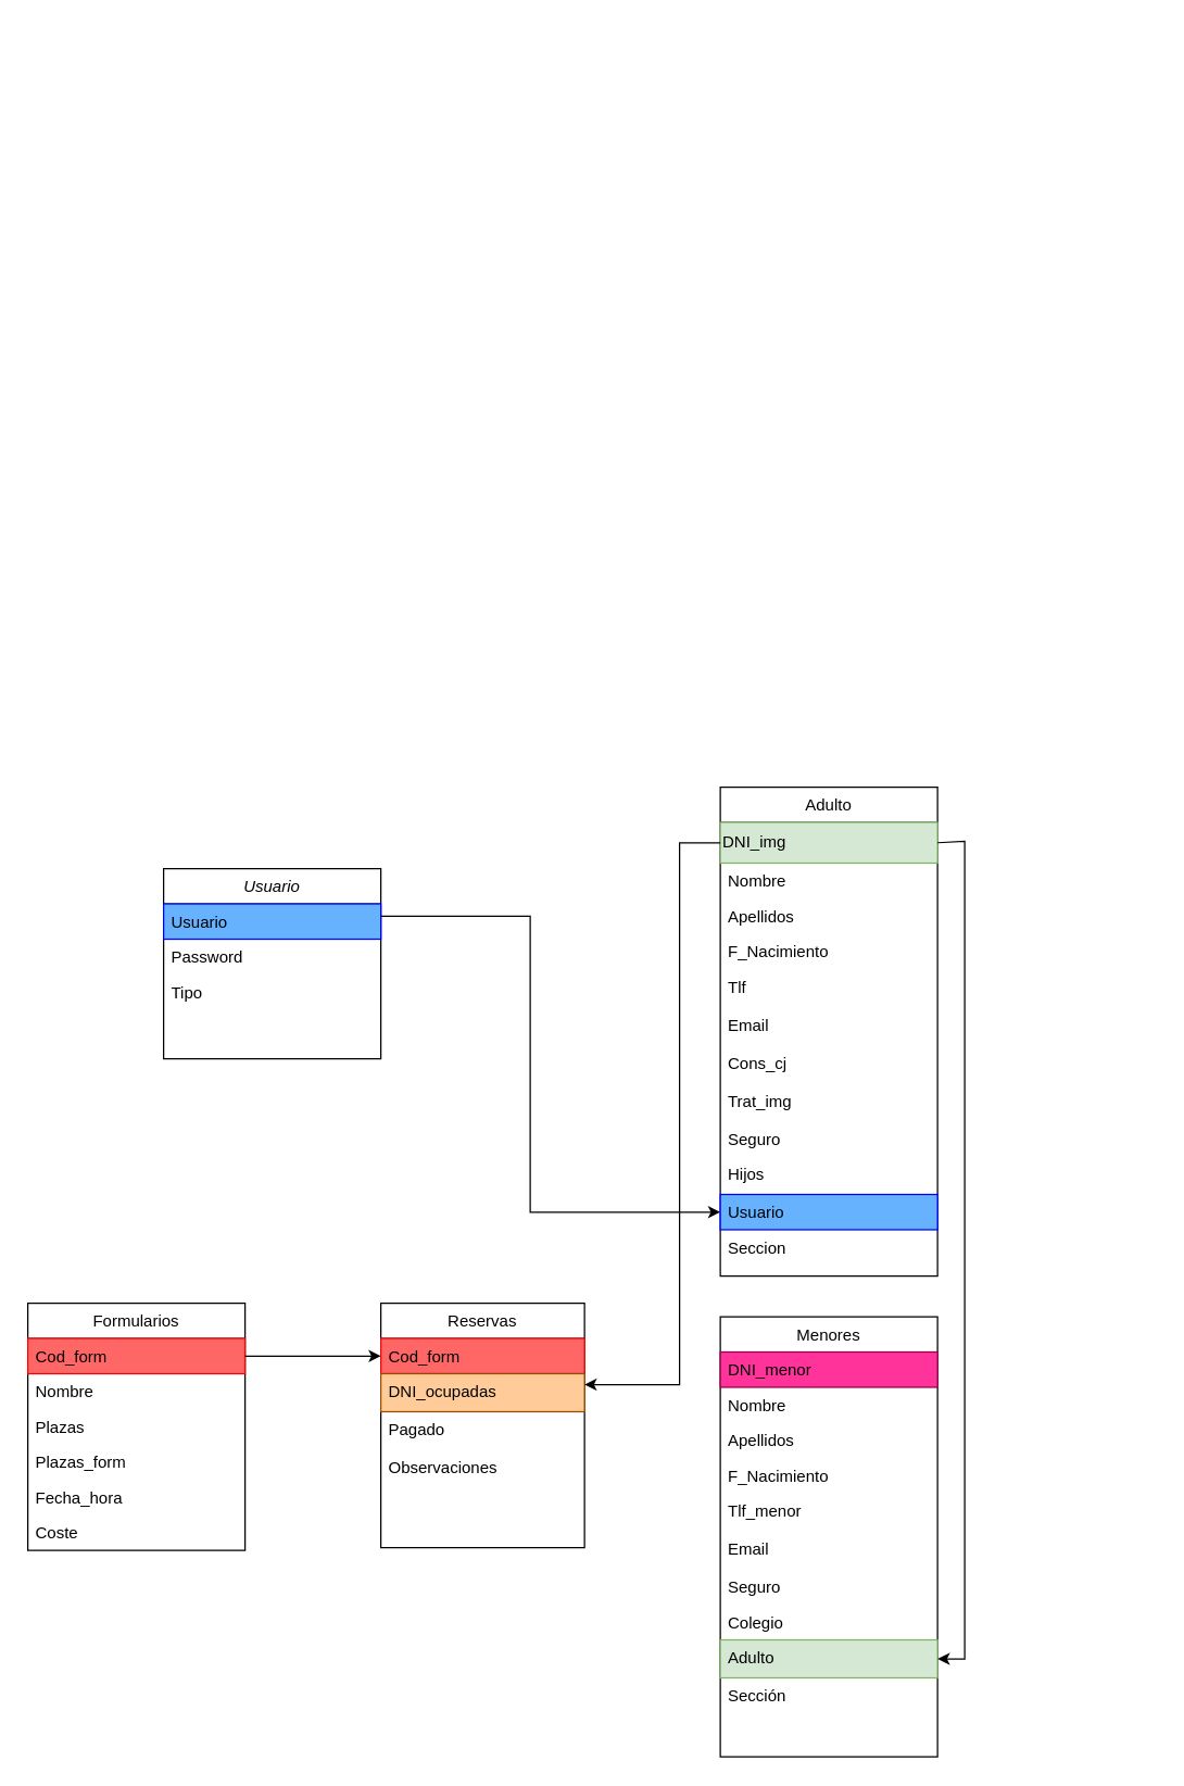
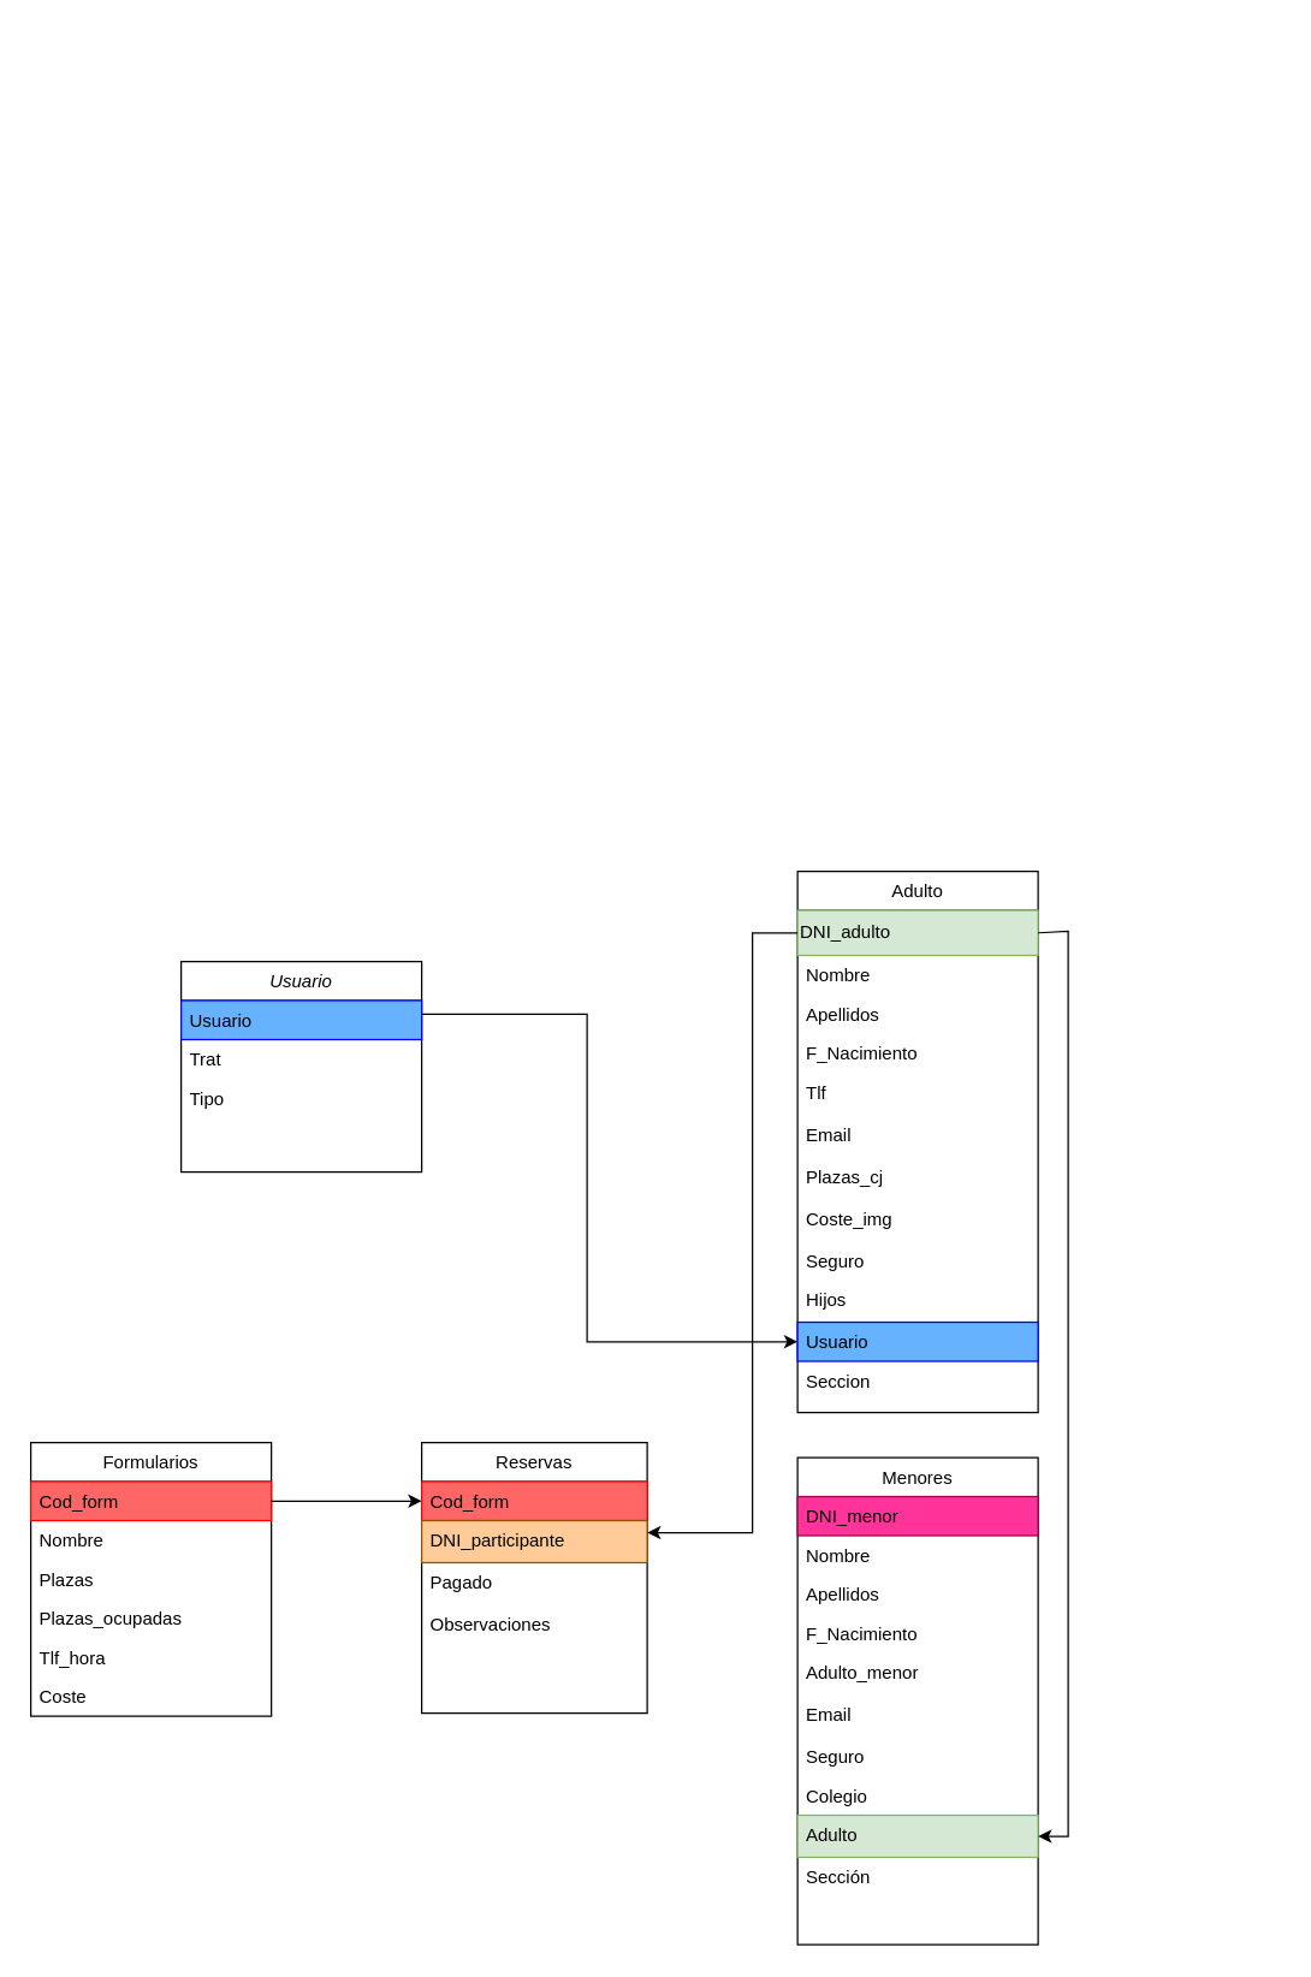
  <mxCell id="0" />
  <mxCell id="1" parent="0" />
  <mxCell id="2" style="edgeStyle=orthogonalEdgeStyle;rounded=0;orthogonalLoop=1;jettySize=auto;html=1;entryX=1;entryY=0.5;entryDx=0;entryDy=0;" edge="1" parent="1"><mxGeometry relative="1" as="geometry"><mxPoint x="850" y="20" as="sourcePoint" /></mxGeometry></mxCell>
  <mxCell id="3" value="Usuario" style="swimlane;fontStyle=2;align=center;verticalAlign=top;childLayout=stackLayout;horizontal=1;startSize=26;horizontalStack=0;resizeParent=1;resizeLast=0;collapsible=1;marginBottom=0;rounded=0;shadow=0;strokeWidth=1;" vertex="1" parent="1"><mxGeometry x="120" y="639" width="160" height="140" as="geometry"><mxRectangle x="230" y="140" width="160" height="26" as="alternateBounds" /></mxGeometry></mxCell>
  <mxCell id="4" value="Usuario" style="text;align=left;verticalAlign=top;spacingLeft=4;spacingRight=4;overflow=hidden;rotatable=0;points=[[0,0.5],[1,0.5]];portConstraint=eastwest;strokeColor=#0000FF;fillColor=#66B2FF;" vertex="1" parent="3"><mxGeometry y="26" width="160" height="26" as="geometry" /></mxCell>
- <mxCell id="5" value="Password" style="text;align=left;verticalAlign=top;spacingLeft=4;spacingRight=4;overflow=hidden;rotatable=0;points=[[0,0.5],[1,0.5]];portConstraint=eastwest;rounded=0;shadow=0;html=0;" vertex="1" parent="3"><mxGeometry y="52" width="160" height="26" as="geometry" /></mxCell>
+ <mxCell id="5" value="Trat" style="text;align=left;verticalAlign=top;spacingLeft=4;spacingRight=4;overflow=hidden;rotatable=0;points=[[0,0.5],[1,0.5]];portConstraint=eastwest;rounded=0;shadow=0;html=0;" vertex="1" parent="3"><mxGeometry y="52" width="160" height="26" as="geometry" /></mxCell>
  <mxCell id="6" value="Tipo" style="text;align=left;verticalAlign=top;spacingLeft=4;spacingRight=4;overflow=hidden;rotatable=0;points=[[0,0.5],[1,0.5]];portConstraint=eastwest;rounded=0;shadow=0;html=0;" vertex="1" parent="3"><mxGeometry y="78" width="160" height="26" as="geometry" /></mxCell>
  <mxCell id="7" value="Adulto" style="swimlane;fontStyle=0;align=center;verticalAlign=top;childLayout=stackLayout;horizontal=1;startSize=26;horizontalStack=0;resizeParent=1;resizeLast=0;collapsible=1;marginBottom=0;rounded=0;shadow=0;strokeWidth=1;" vertex="1" parent="1"><mxGeometry x="530" y="579" width="160" height="360" as="geometry"><mxRectangle x="550" y="140" width="160" height="26" as="alternateBounds" /></mxGeometry></mxCell>
- <mxCell id="8" value="DNI_img" style="text;html=1;strokeColor=#82b366;fillColor=#d5e8d4;align=left;verticalAlign=middle;whiteSpace=wrap;rounded=0;" vertex="1" parent="7"><mxGeometry y="26" width="160" height="30" as="geometry" /></mxCell>
+ <mxCell id="8" value="DNI_adulto" style="text;html=1;strokeColor=#82b366;fillColor=#d5e8d4;align=left;verticalAlign=middle;whiteSpace=wrap;rounded=0;" vertex="1" parent="7"><mxGeometry y="26" width="160" height="30" as="geometry" /></mxCell>
  <mxCell id="9" value="Nombre" style="text;align=left;verticalAlign=top;spacingLeft=4;spacingRight=4;overflow=hidden;rotatable=0;points=[[0,0.5],[1,0.5]];portConstraint=eastwest;" vertex="1" parent="7"><mxGeometry y="56" width="160" height="26" as="geometry" /></mxCell>
  <mxCell id="10" value="Apellidos" style="text;align=left;verticalAlign=top;spacingLeft=4;spacingRight=4;overflow=hidden;rotatable=0;points=[[0,0.5],[1,0.5]];portConstraint=eastwest;rounded=0;shadow=0;html=0;" vertex="1" parent="7"><mxGeometry y="82" width="160" height="26" as="geometry" /></mxCell>
  <mxCell id="11" value="F_Nacimiento" style="text;align=left;verticalAlign=top;spacingLeft=4;spacingRight=4;overflow=hidden;rotatable=0;points=[[0,0.5],[1,0.5]];portConstraint=eastwest;rounded=0;shadow=0;html=0;" vertex="1" parent="7"><mxGeometry y="108" width="160" height="26" as="geometry" /></mxCell>
  <mxCell id="12" value="Tlf" style="text;align=left;verticalAlign=top;spacingLeft=4;spacingRight=4;overflow=hidden;rotatable=0;points=[[0,0.5],[1,0.5]];portConstraint=eastwest;" vertex="1" parent="7"><mxGeometry y="134" width="160" height="28" as="geometry" /></mxCell>
  <mxCell id="13" value="Email" style="text;align=left;verticalAlign=top;spacingLeft=4;spacingRight=4;overflow=hidden;rotatable=0;points=[[0,0.5],[1,0.5]];portConstraint=eastwest;" vertex="1" parent="7"><mxGeometry y="162" width="160" height="28" as="geometry" /></mxCell>
- <mxCell id="14" value="Cons_cj" style="text;align=left;verticalAlign=top;spacingLeft=4;spacingRight=4;overflow=hidden;rotatable=0;points=[[0,0.5],[1,0.5]];portConstraint=eastwest;" vertex="1" parent="7"><mxGeometry y="190" width="160" height="28" as="geometry" /></mxCell>
- <mxCell id="15" value="Trat_img" style="text;align=left;verticalAlign=top;spacingLeft=4;spacingRight=4;overflow=hidden;rotatable=0;points=[[0,0.5],[1,0.5]];portConstraint=eastwest;" vertex="1" parent="7"><mxGeometry y="218" width="160" height="28" as="geometry" /></mxCell>
+ <mxCell id="14" value="Plazas_cj" style="text;align=left;verticalAlign=top;spacingLeft=4;spacingRight=4;overflow=hidden;rotatable=0;points=[[0,0.5],[1,0.5]];portConstraint=eastwest;" vertex="1" parent="7"><mxGeometry y="190" width="160" height="28" as="geometry" /></mxCell>
+ <mxCell id="15" value="Coste_img" style="text;align=left;verticalAlign=top;spacingLeft=4;spacingRight=4;overflow=hidden;rotatable=0;points=[[0,0.5],[1,0.5]];portConstraint=eastwest;" vertex="1" parent="7"><mxGeometry y="218" width="160" height="28" as="geometry" /></mxCell>
  <mxCell id="16" value="Seguro" style="text;align=left;verticalAlign=top;spacingLeft=4;spacingRight=4;overflow=hidden;rotatable=0;points=[[0,0.5],[1,0.5]];portConstraint=eastwest;rounded=0;shadow=0;html=0;" vertex="1" parent="7"><mxGeometry y="246" width="160" height="26" as="geometry" /></mxCell>
  <mxCell id="17" value="Hijos" style="text;align=left;verticalAlign=top;spacingLeft=4;spacingRight=4;overflow=hidden;rotatable=0;points=[[0,0.5],[1,0.5]];portConstraint=eastwest;" vertex="1" parent="7"><mxGeometry y="272" width="160" height="28" as="geometry" /></mxCell>
  <mxCell id="18" value="Usuario" style="text;align=left;verticalAlign=top;spacingLeft=4;spacingRight=4;overflow=hidden;rotatable=0;points=[[0,0.5],[1,0.5]];portConstraint=eastwest;strokeColor=#0000FF;fillColor=#66B2FF;" vertex="1" parent="7"><mxGeometry y="300" width="160" height="26" as="geometry" /></mxCell>
  <mxCell id="19" value="Seccion" style="text;align=left;verticalAlign=top;spacingLeft=4;spacingRight=4;overflow=hidden;rotatable=0;points=[[0,0.5],[1,0.5]];portConstraint=eastwest;" vertex="1" parent="7"><mxGeometry y="326" width="160" height="28" as="geometry" /></mxCell>
  <mxCell id="20" value="Menores" style="swimlane;fontStyle=0;align=center;verticalAlign=top;childLayout=stackLayout;horizontal=1;startSize=26;horizontalStack=0;resizeParent=1;resizeLast=0;collapsible=1;marginBottom=0;rounded=0;shadow=0;strokeWidth=1;" vertex="1" parent="1"><mxGeometry x="530" y="969" width="160" height="324" as="geometry"><mxRectangle x="550" y="140" width="160" height="26" as="alternateBounds" /></mxGeometry></mxCell>
  <mxCell id="21" value="DNI_menor" style="text;align=left;verticalAlign=top;spacingLeft=4;spacingRight=4;overflow=hidden;rotatable=0;points=[[0,0.5],[1,0.5]];portConstraint=eastwest;rounded=0;shadow=0;html=0;fillColor=#FF3399;strokeColor=#99004D;" vertex="1" parent="20"><mxGeometry y="26" width="160" height="26" as="geometry" /></mxCell>
  <mxCell id="22" value="Nombre" style="text;align=left;verticalAlign=top;spacingLeft=4;spacingRight=4;overflow=hidden;rotatable=0;points=[[0,0.5],[1,0.5]];portConstraint=eastwest;" vertex="1" parent="20"><mxGeometry y="52" width="160" height="26" as="geometry" /></mxCell>
  <mxCell id="23" value="Apellidos" style="text;align=left;verticalAlign=top;spacingLeft=4;spacingRight=4;overflow=hidden;rotatable=0;points=[[0,0.5],[1,0.5]];portConstraint=eastwest;rounded=0;shadow=0;html=0;" vertex="1" parent="20"><mxGeometry y="78" width="160" height="26" as="geometry" /></mxCell>
  <mxCell id="24" value="F_Nacimiento" style="text;align=left;verticalAlign=top;spacingLeft=4;spacingRight=4;overflow=hidden;rotatable=0;points=[[0,0.5],[1,0.5]];portConstraint=eastwest;rounded=0;shadow=0;html=0;" vertex="1" parent="20"><mxGeometry y="104" width="160" height="26" as="geometry" /></mxCell>
- <mxCell id="25" value="Tlf_menor" style="text;align=left;verticalAlign=top;spacingLeft=4;spacingRight=4;overflow=hidden;rotatable=0;points=[[0,0.5],[1,0.5]];portConstraint=eastwest;" vertex="1" parent="20"><mxGeometry y="130" width="160" height="28" as="geometry" /></mxCell>
+ <mxCell id="25" value="Adulto_menor" style="text;align=left;verticalAlign=top;spacingLeft=4;spacingRight=4;overflow=hidden;rotatable=0;points=[[0,0.5],[1,0.5]];portConstraint=eastwest;" vertex="1" parent="20"><mxGeometry y="130" width="160" height="28" as="geometry" /></mxCell>
  <mxCell id="26" value="Email" style="text;align=left;verticalAlign=top;spacingLeft=4;spacingRight=4;overflow=hidden;rotatable=0;points=[[0,0.5],[1,0.5]];portConstraint=eastwest;" vertex="1" parent="20"><mxGeometry y="158" width="160" height="28" as="geometry" /></mxCell>
  <mxCell id="27" value="Seguro" style="text;align=left;verticalAlign=top;spacingLeft=4;spacingRight=4;overflow=hidden;rotatable=0;points=[[0,0.5],[1,0.5]];portConstraint=eastwest;rounded=0;shadow=0;html=0;" vertex="1" parent="20"><mxGeometry y="186" width="160" height="26" as="geometry" /></mxCell>
  <mxCell id="28" value="Colegio" style="text;align=left;verticalAlign=top;spacingLeft=4;spacingRight=4;overflow=hidden;rotatable=0;points=[[0,0.5],[1,0.5]];portConstraint=eastwest;" vertex="1" parent="20"><mxGeometry y="212" width="160" height="26" as="geometry" /></mxCell>
  <mxCell id="29" value="Adulto" style="text;align=left;verticalAlign=top;spacingLeft=4;spacingRight=4;overflow=hidden;rotatable=0;points=[[0,0.5],[1,0.5]];portConstraint=eastwest;fillColor=#d5e8d4;strokeColor=#82b366;" vertex="1" parent="20"><mxGeometry y="238" width="160" height="28" as="geometry" /></mxCell>
  <mxCell id="30" value="Sección" style="text;align=left;verticalAlign=top;spacingLeft=4;spacingRight=4;overflow=hidden;rotatable=0;points=[[0,0.5],[1,0.5]];portConstraint=eastwest;" vertex="1" parent="20"><mxGeometry y="266" width="160" height="28" as="geometry" /></mxCell>
  <mxCell id="31" style="edgeStyle=orthogonalEdgeStyle;rounded=0;orthogonalLoop=1;jettySize=auto;html=1;exitX=0.5;exitY=1;exitDx=0;exitDy=0;entryX=0.5;entryY=1;entryDx=0;entryDy=0;" edge="1" parent="20" source="20"><mxGeometry relative="1" as="geometry"><mxPoint x="80" y="324" as="targetPoint" /></mxGeometry></mxCell>
  <mxCell id="32" value="Reservas" style="swimlane;fontStyle=0;align=center;verticalAlign=top;childLayout=stackLayout;horizontal=1;startSize=26;horizontalStack=0;resizeParent=1;resizeLast=0;collapsible=1;marginBottom=0;rounded=0;shadow=0;strokeWidth=1;" vertex="1" parent="1"><mxGeometry x="280" y="959" width="150" height="180" as="geometry"><mxRectangle x="550" y="140" width="160" height="26" as="alternateBounds" /></mxGeometry></mxCell>
  <mxCell id="33" value="Cod_form" style="text;align=left;verticalAlign=top;spacingLeft=4;spacingRight=4;overflow=hidden;rotatable=0;points=[[0,0.5],[1,0.5]];portConstraint=eastwest;fillColor=#FF6666;strokeColor=#FF0000;shadow=0;" vertex="1" parent="32"><mxGeometry y="26" width="150" height="26" as="geometry" /></mxCell>
- <mxCell id="34" value="DNI_ocupadas" style="text;align=left;verticalAlign=top;spacingLeft=4;spacingRight=4;overflow=hidden;rotatable=0;points=[[0,0.5],[1,0.5]];portConstraint=eastwest;strokeColor=#994C00;fillColor=#FFCC99;" vertex="1" parent="32"><mxGeometry y="52" width="150" height="28" as="geometry" /></mxCell>
+ <mxCell id="34" value="DNI_participante" style="text;align=left;verticalAlign=top;spacingLeft=4;spacingRight=4;overflow=hidden;rotatable=0;points=[[0,0.5],[1,0.5]];portConstraint=eastwest;strokeColor=#994C00;fillColor=#FFCC99;" vertex="1" parent="32"><mxGeometry y="52" width="150" height="28" as="geometry" /></mxCell>
  <mxCell id="35" value="Pagado" style="text;align=left;verticalAlign=top;spacingLeft=4;spacingRight=4;overflow=hidden;rotatable=0;points=[[0,0.5],[1,0.5]];portConstraint=eastwest;" vertex="1" parent="32"><mxGeometry y="80" width="150" height="28" as="geometry" /></mxCell>
  <mxCell id="36" value="Observaciones" style="text;align=left;verticalAlign=top;spacingLeft=4;spacingRight=4;overflow=hidden;rotatable=0;points=[[0,0.5],[1,0.5]];portConstraint=eastwest;" vertex="1" parent="32"><mxGeometry y="108" width="150" height="28" as="geometry" /></mxCell>
  <mxCell id="37" value="" style="endArrow=classic;html=1;rounded=0;exitX=1;exitY=0.25;exitDx=0;exitDy=0;entryX=0;entryY=0.5;entryDx=0;entryDy=0;" edge="1" parent="1" source="3" target="18"><mxGeometry width="50" height="50" relative="1" as="geometry"><mxPoint x="370" y="909" as="sourcePoint" /><mxPoint x="520" y="899" as="targetPoint" /><Array as="points"><mxPoint x="390" y="674" /><mxPoint x="390" y="892" /></Array></mxGeometry></mxCell>
  <mxCell id="38" value="Formularios" style="swimlane;fontStyle=0;align=center;verticalAlign=top;childLayout=stackLayout;horizontal=1;startSize=26;horizontalStack=0;resizeParent=1;resizeLast=0;collapsible=1;marginBottom=0;rounded=0;shadow=0;strokeWidth=1;" vertex="1" parent="1"><mxGeometry x="20" y="959" width="160" height="182" as="geometry"><mxRectangle x="550" y="140" width="160" height="26" as="alternateBounds" /></mxGeometry></mxCell>
  <mxCell id="39" value="Cod_form" style="text;align=left;verticalAlign=top;spacingLeft=4;spacingRight=4;overflow=hidden;rotatable=0;points=[[0,0.5],[1,0.5]];portConstraint=eastwest;fillColor=#FF6666;strokeColor=#FF0000;shadow=0;" vertex="1" parent="38"><mxGeometry y="26" width="160" height="26" as="geometry" /></mxCell>
  <mxCell id="40" value="Nombre" style="text;align=left;verticalAlign=top;spacingLeft=4;spacingRight=4;overflow=hidden;rotatable=0;points=[[0,0.5],[1,0.5]];portConstraint=eastwest;" vertex="1" parent="38"><mxGeometry y="52" width="160" height="26" as="geometry" /></mxCell>
  <mxCell id="41" value="Plazas" style="text;align=left;verticalAlign=top;spacingLeft=4;spacingRight=4;overflow=hidden;rotatable=0;points=[[0,0.5],[1,0.5]];portConstraint=eastwest;rounded=0;shadow=0;html=0;" vertex="1" parent="38"><mxGeometry y="78" width="160" height="26" as="geometry" /></mxCell>
- <mxCell id="42" value="Plazas_form" style="text;align=left;verticalAlign=top;spacingLeft=4;spacingRight=4;overflow=hidden;rotatable=0;points=[[0,0.5],[1,0.5]];portConstraint=eastwest;rounded=0;shadow=0;html=0;" vertex="1" parent="38"><mxGeometry y="104" width="160" height="26" as="geometry" /></mxCell>
- <mxCell id="43" value="Fecha_hora" style="text;align=left;verticalAlign=top;spacingLeft=4;spacingRight=4;overflow=hidden;rotatable=0;points=[[0,0.5],[1,0.5]];portConstraint=eastwest;" vertex="1" parent="38"><mxGeometry y="130" width="160" height="26" as="geometry" /></mxCell>
+ <mxCell id="42" value="Plazas_ocupadas" style="text;align=left;verticalAlign=top;spacingLeft=4;spacingRight=4;overflow=hidden;rotatable=0;points=[[0,0.5],[1,0.5]];portConstraint=eastwest;rounded=0;shadow=0;html=0;" vertex="1" parent="38"><mxGeometry y="104" width="160" height="26" as="geometry" /></mxCell>
+ <mxCell id="43" value="Tlf_hora" style="text;align=left;verticalAlign=top;spacingLeft=4;spacingRight=4;overflow=hidden;rotatable=0;points=[[0,0.5],[1,0.5]];portConstraint=eastwest;" vertex="1" parent="38"><mxGeometry y="130" width="160" height="26" as="geometry" /></mxCell>
  <mxCell id="44" value="Coste" style="text;align=left;verticalAlign=top;spacingLeft=4;spacingRight=4;overflow=hidden;rotatable=0;points=[[0,0.5],[1,0.5]];portConstraint=eastwest;" vertex="1" parent="38"><mxGeometry y="156" width="160" height="26" as="geometry" /></mxCell>
  <mxCell id="45" value="" style="endArrow=classic;html=1;rounded=0;exitX=1;exitY=0.5;exitDx=0;exitDy=0;entryX=0;entryY=0.5;entryDx=0;entryDy=0;" edge="1" parent="1" source="39" target="33"><mxGeometry width="50" height="50" relative="1" as="geometry"><mxPoint x="370" y="1029" as="sourcePoint" /><mxPoint x="420" y="979" as="targetPoint" /></mxGeometry></mxCell>
  <mxCell id="46" value="" style="endArrow=classic;html=1;rounded=0;exitX=1;exitY=0.5;exitDx=0;exitDy=0;entryX=1;entryY=0.5;entryDx=0;entryDy=0;" edge="1" parent="1" source="8" target="29"><mxGeometry width="50" height="50" relative="1" as="geometry"><mxPoint x="370" y="869" as="sourcePoint" /><mxPoint x="420" y="819" as="targetPoint" /><Array as="points"><mxPoint x="710" y="619" /><mxPoint x="710" y="959" /><mxPoint x="710" y="1221" /></Array></mxGeometry></mxCell>
  <mxCell id="47" value="" style="endArrow=classic;html=1;rounded=0;exitX=0;exitY=0.5;exitDx=0;exitDy=0;" edge="1" parent="1" source="8"><mxGeometry width="50" height="50" relative="1" as="geometry"><mxPoint x="370" y="909" as="sourcePoint" /><mxPoint x="430" y="1019" as="targetPoint" /><Array as="points"><mxPoint x="500" y="620" /><mxPoint x="500" y="1019" /><mxPoint x="460" y="1019" /></Array></mxGeometry></mxCell>
